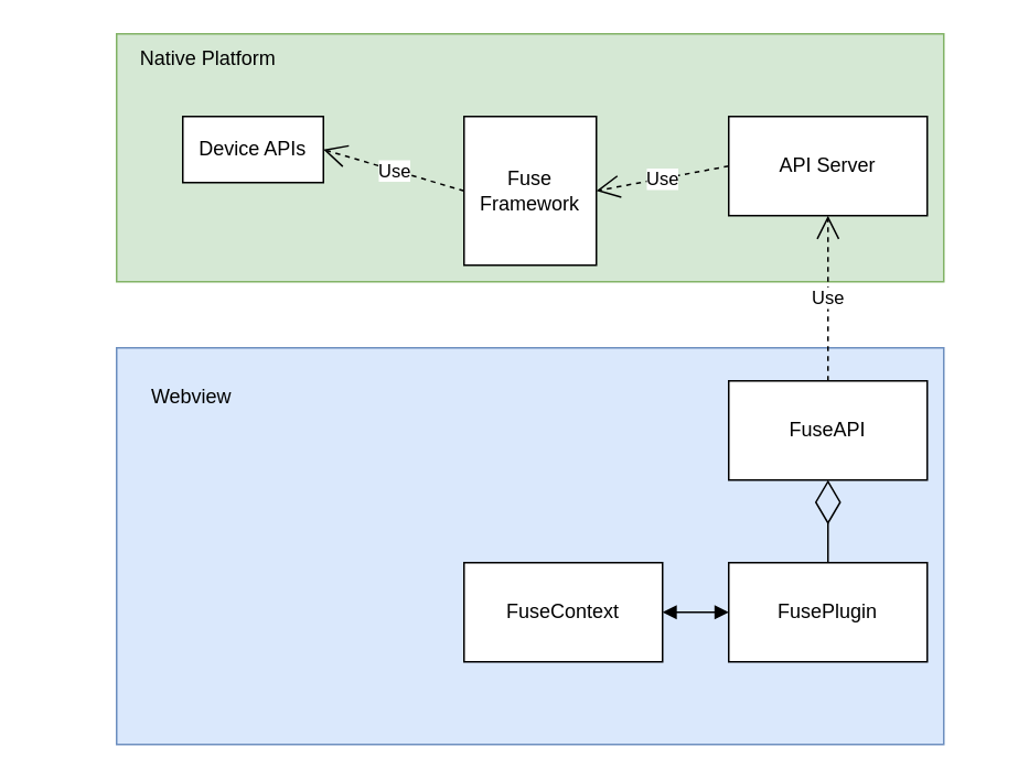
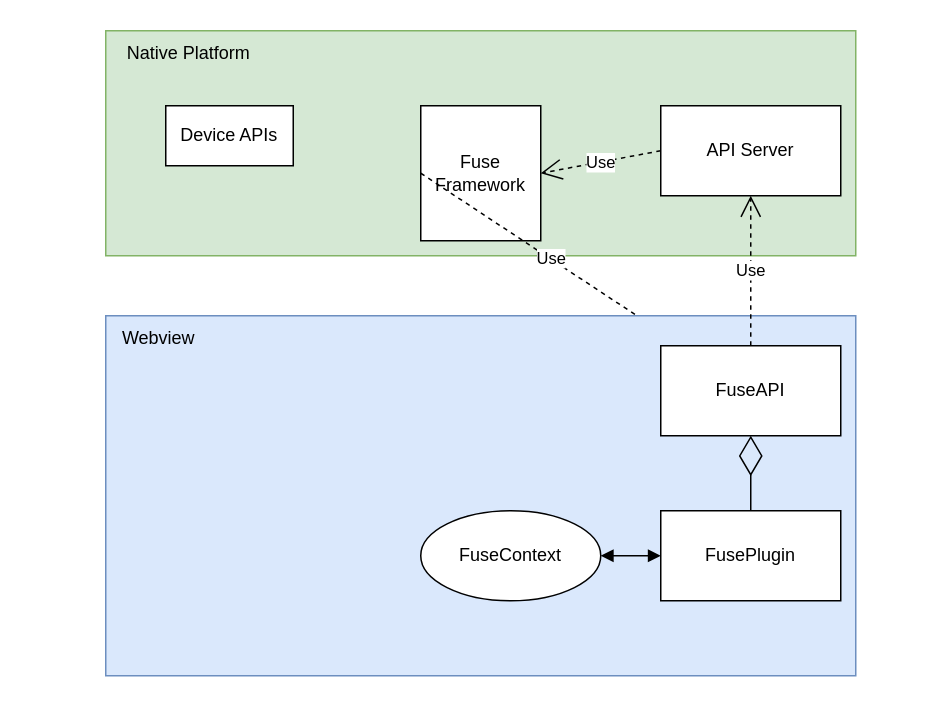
  <mxCell id="0" />
  <mxCell id="1" parent="0" />
  <mxCell id="2" value="" style="group" vertex="1" connectable="0" parent="1"><mxGeometry x="20" y="60" width="580" height="390" as="geometry" /></mxCell>
  <mxCell id="3" value="" style="group" vertex="1" connectable="0" parent="2"><mxGeometry x="80" y="-40" width="500" height="150" as="geometry" /></mxCell>
  <mxCell id="4" value="" style="rounded=0;whiteSpace=wrap;html=1;fillColor=#d5e8d4;strokeColor=#82b366;" vertex="1" parent="3"><mxGeometry x="-30" width="500" height="150" as="geometry" /></mxCell>
  <mxCell id="5" value="Native Platform" style="text;html=1;align=center;verticalAlign=middle;resizable=0;points=[];autosize=1;strokeColor=none;fillColor=none;fontColor=#000000;" vertex="1" parent="3"><mxGeometry x="-30" width="110" height="30" as="geometry" /></mxCell>
  <mxCell id="6" value="API Server" style="rounded=0;whiteSpace=wrap;html=1;" vertex="1" parent="3"><mxGeometry x="340" y="50" width="120" height="60" as="geometry" /></mxCell>
  <mxCell id="7" value="Fuse Framework" style="rounded=0;whiteSpace=wrap;html=1;" vertex="1" parent="3"><mxGeometry x="180" y="50" width="80" height="90" as="geometry" /></mxCell>
  <mxCell id="8" value="Device APIs" style="rounded=0;whiteSpace=wrap;html=1;" vertex="1" parent="3"><mxGeometry x="10" y="50" width="85" height="40" as="geometry" /></mxCell>
  <mxCell id="9" value="Use" style="endArrow=open;endSize=12;dashed=1;html=1;rounded=0;exitX=0;exitY=0.5;exitDx=0;exitDy=0;entryX=1;entryY=0.5;entryDx=0;entryDy=0;" edge="1" parent="3" source="6" target="7"><mxGeometry width="160" relative="1" as="geometry"><mxPoint x="410" y="220" as="sourcePoint" /><mxPoint x="410" y="120" as="targetPoint" /></mxGeometry></mxCell>
- <mxCell id="10" value="Use" style="endArrow=open;endSize=12;dashed=1;html=1;rounded=0;exitX=0;exitY=0.5;exitDx=0;exitDy=0;entryX=1;entryY=0.5;entryDx=0;entryDy=0;" edge="1" parent="3" source="7" target="8"><mxGeometry width="160" relative="1" as="geometry"><mxPoint x="350" y="90" as="sourcePoint" /><mxPoint x="310" y="90" as="targetPoint" /></mxGeometry></mxCell>
+ <mxCell id="10" value="Use" style="endArrow=open;endSize=12;dashed=1;html=1;rounded=0;exitX=0;exitY=0.5;exitDx=0;exitDy=0;" edge="1" parent="3" source="7" target="16"><mxGeometry width="160" relative="1" as="geometry"><mxPoint x="350" y="90" as="sourcePoint" /><mxPoint x="310" y="90" as="targetPoint" /></mxGeometry></mxCell>
  <mxCell id="11" value="" style="rounded=0;whiteSpace=wrap;html=1;fillColor=#dae8fc;strokeColor=#6c8ebf;" vertex="1" parent="2"><mxGeometry x="50" y="150" width="500" height="240" as="geometry" /></mxCell>
- <mxCell id="12" value="Webview" style="text;html=1;align=center;verticalAlign=middle;resizable=0;points=[];autosize=1;strokeColor=none;fillColor=none;fontColor=#000000;" vertex="1" parent="2"><mxGeometry x="60" y="165" width="70" height="30" as="geometry" /></mxCell>
+ <mxCell id="12" value="Webview" style="text;html=1;align=center;verticalAlign=middle;resizable=0;points=[];autosize=1;strokeColor=none;fillColor=none;fontColor=#000000;" vertex="1" parent="2"><mxGeometry x="50" y="150" width="70" height="30" as="geometry" /></mxCell>
  <mxCell id="13" value="FusePlugin" style="rounded=0;whiteSpace=wrap;html=1;" vertex="1" parent="2"><mxGeometry x="420" y="280" width="120" height="60" as="geometry" /></mxCell>
- <mxCell id="14" value="FuseContext" style="rounded=0;whiteSpace=wrap;html=1;" vertex="1" parent="2"><mxGeometry x="260" y="280" width="120" height="60" as="geometry" /></mxCell>
+ <mxCell id="14" value="FuseContext" style="ellipse;whiteSpace=wrap;html=1;" vertex="1" parent="2"><mxGeometry x="260" y="280" width="120" height="60" as="geometry" /></mxCell>
  <mxCell id="15" value="" style="endArrow=block;startArrow=block;endFill=1;startFill=1;html=1;rounded=0;exitX=1;exitY=0.5;exitDx=0;exitDy=0;entryX=0;entryY=0.5;entryDx=0;entryDy=0;" edge="1" parent="2" source="14" target="13"><mxGeometry width="160" relative="1" as="geometry"><mxPoint x="450" y="450" as="sourcePoint" /><mxPoint x="610" y="450" as="targetPoint" /></mxGeometry></mxCell>
  <mxCell id="16" value="FuseAPI" style="rounded=0;whiteSpace=wrap;html=1;" vertex="1" parent="2"><mxGeometry x="420" y="170" width="120" height="60" as="geometry" /></mxCell>
  <mxCell id="17" value="" style="endArrow=diamondThin;endFill=0;endSize=24;html=1;rounded=0;exitX=0.5;exitY=0;exitDx=0;exitDy=0;entryX=0.5;entryY=1;entryDx=0;entryDy=0;" edge="1" parent="2" source="13" target="16"><mxGeometry width="160" relative="1" as="geometry"><mxPoint x="400" y="510" as="sourcePoint" /><mxPoint x="560" y="510" as="targetPoint" /></mxGeometry></mxCell>
  <mxCell id="18" value="Use" style="endArrow=open;endSize=12;dashed=1;html=1;rounded=0;exitX=0.5;exitY=0;exitDx=0;exitDy=0;entryX=0.5;entryY=1;entryDx=0;entryDy=0;" edge="1" parent="2" source="16" target="6"><mxGeometry width="160" relative="1" as="geometry"><mxPoint x="670" y="240" as="sourcePoint" /><mxPoint x="830" y="240" as="targetPoint" /></mxGeometry></mxCell>
